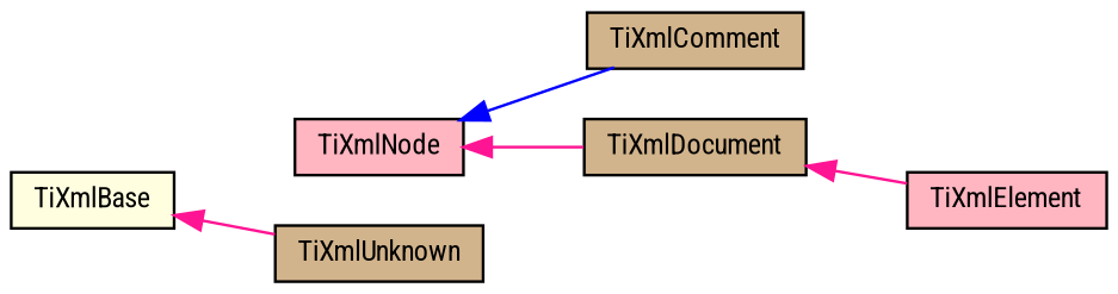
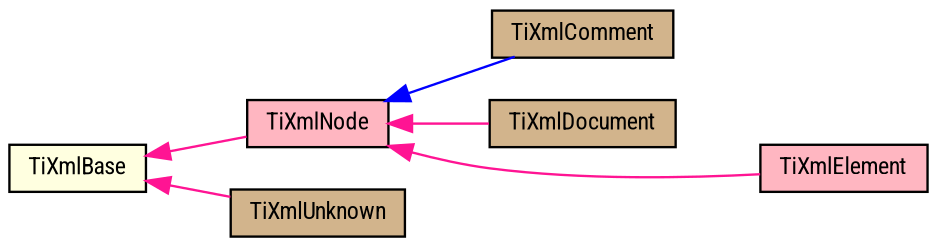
  digraph {
    fontname="Roboto Condensed"
    rankdir=LR
    node [color=black fillcolor=tan fontname="Roboto Condensed" fontsize=10 shape=record style=filled]
    edge [color=deeppink dir=back fontname="Roboto Condensed" fontsize=10 labelfontname=FreeSans labelfontsize=10 style=solid]
    n1 [fillcolor=lightpink fontcolor=black height=0.2 label=TiXmlNode width=0.4]
    n2 [height=0.2 label=TiXmlComment width=0.4]
    n3 [height=0.2 label=TiXmlDocument width=0.4]
    n4 [fillcolor=lightpink height=0.2 label=TiXmlElement width=0.4]
    n5 [height=0.2 label=TiXmlUnknown width=0.4]
    n6 [fillcolor=lightyellow height=0.2 label=TiXmlBase width=0.4]
    n1 -> n2 [color=blue]
    n1 -> n3
-   n3 -> n4
+   n1 -> n4
+   n6 -> n1
    n6 -> n5
  }
